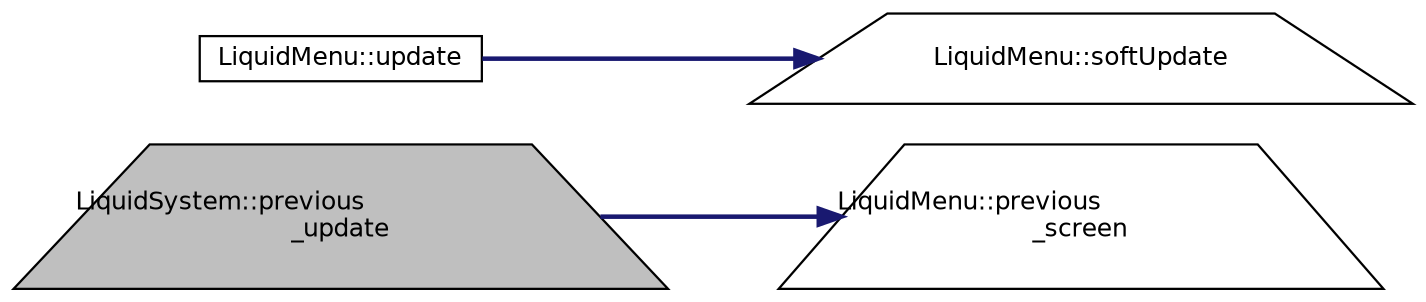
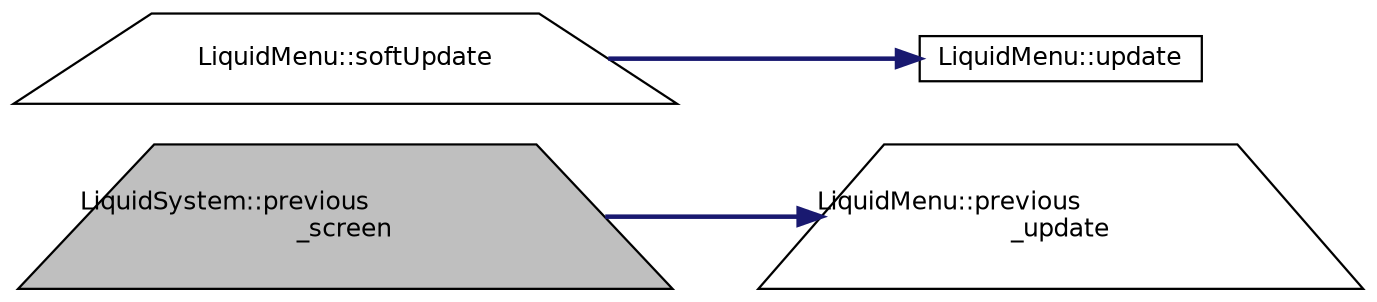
  digraph {
    rankdir=LR
    node [color=black fillcolor=white fontname=Helvetica fontsize=11 shape=trapezium style=filled]
    edge [color=midnightblue fontname=Helvetica fontsize=11 labelfontname=Helvetica labelfontsize=11 style=bold]
-   n1 [fillcolor=grey75 fontcolor=black height=0.2 label="LiquidSystem::previous\l_update" width=0.4]
-   n2 [height=0.2 label="LiquidMenu::previous\l_screen" width=0.4]
+   n1 [fillcolor=grey75 fontcolor=black height=0.2 label="LiquidSystem::previous\l_screen" width=0.4]
+   n2 [height=0.2 label="LiquidMenu::previous\l_update" width=0.4]
    n3 [height=0.2 label="LiquidMenu::update" shape=box width=0.4]
    n4 [height=0.2 label="LiquidMenu::softUpdate" width=0.4]
    n1 -> n2
-   n3 -> n4
+   n4 -> n3
  }
